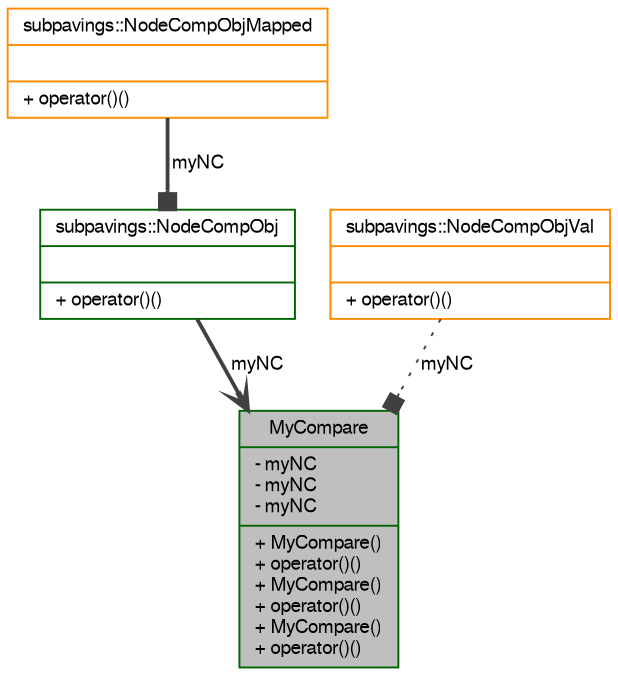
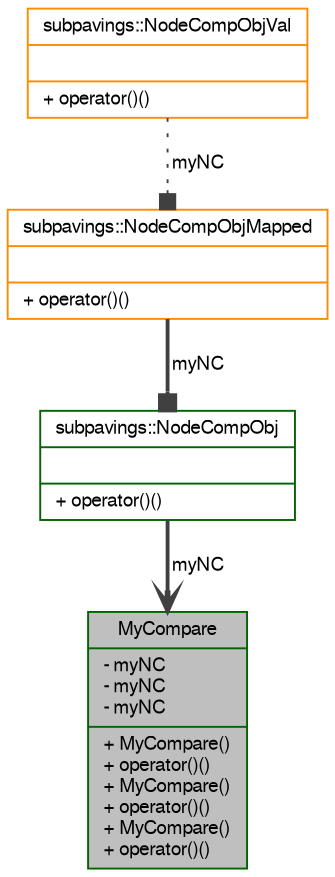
  digraph {
    node [color=darkgreen fillcolor=white fontname=FreeSans fontsize=10 shape=record style=filled]
    edge [arrowhead=box color=grey25 fontname=FreeSans fontsize=10 labelfontname=FreeSans labelfontsize=10 style=bold]
    n1 [fillcolor=grey75 fontcolor=black height=0.2 label="{MyCompare\n|- myNC\l- myNC\l- myNC\l|+ MyCompare()\l+ operator()()\l+ MyCompare()\l+ operator()()\l+ MyCompare()\l+ operator()()\l}" width=0.4]
    n2 [height=0.2 label="{subpavings::NodeCompObj\n||+ operator()()\l}" width=0.4]
    n3 [color=darkorange height=0.2 label="{subpavings::NodeCompObjVal\n||+ operator()()\l}" width=0.4]
    n4 [color=darkorange height=0.2 label="{subpavings::NodeCompObjMapped\n||+ operator()()\l}" width=0.4]
    n2 -> n1 [arrowhead=vee label=" myNC"]
-   n3 -> n1 [label=" myNC" style=dotted]
+   n3 -> n4 [label=" myNC" style=dotted]
    n4 -> n2 [label=" myNC"]
  }
